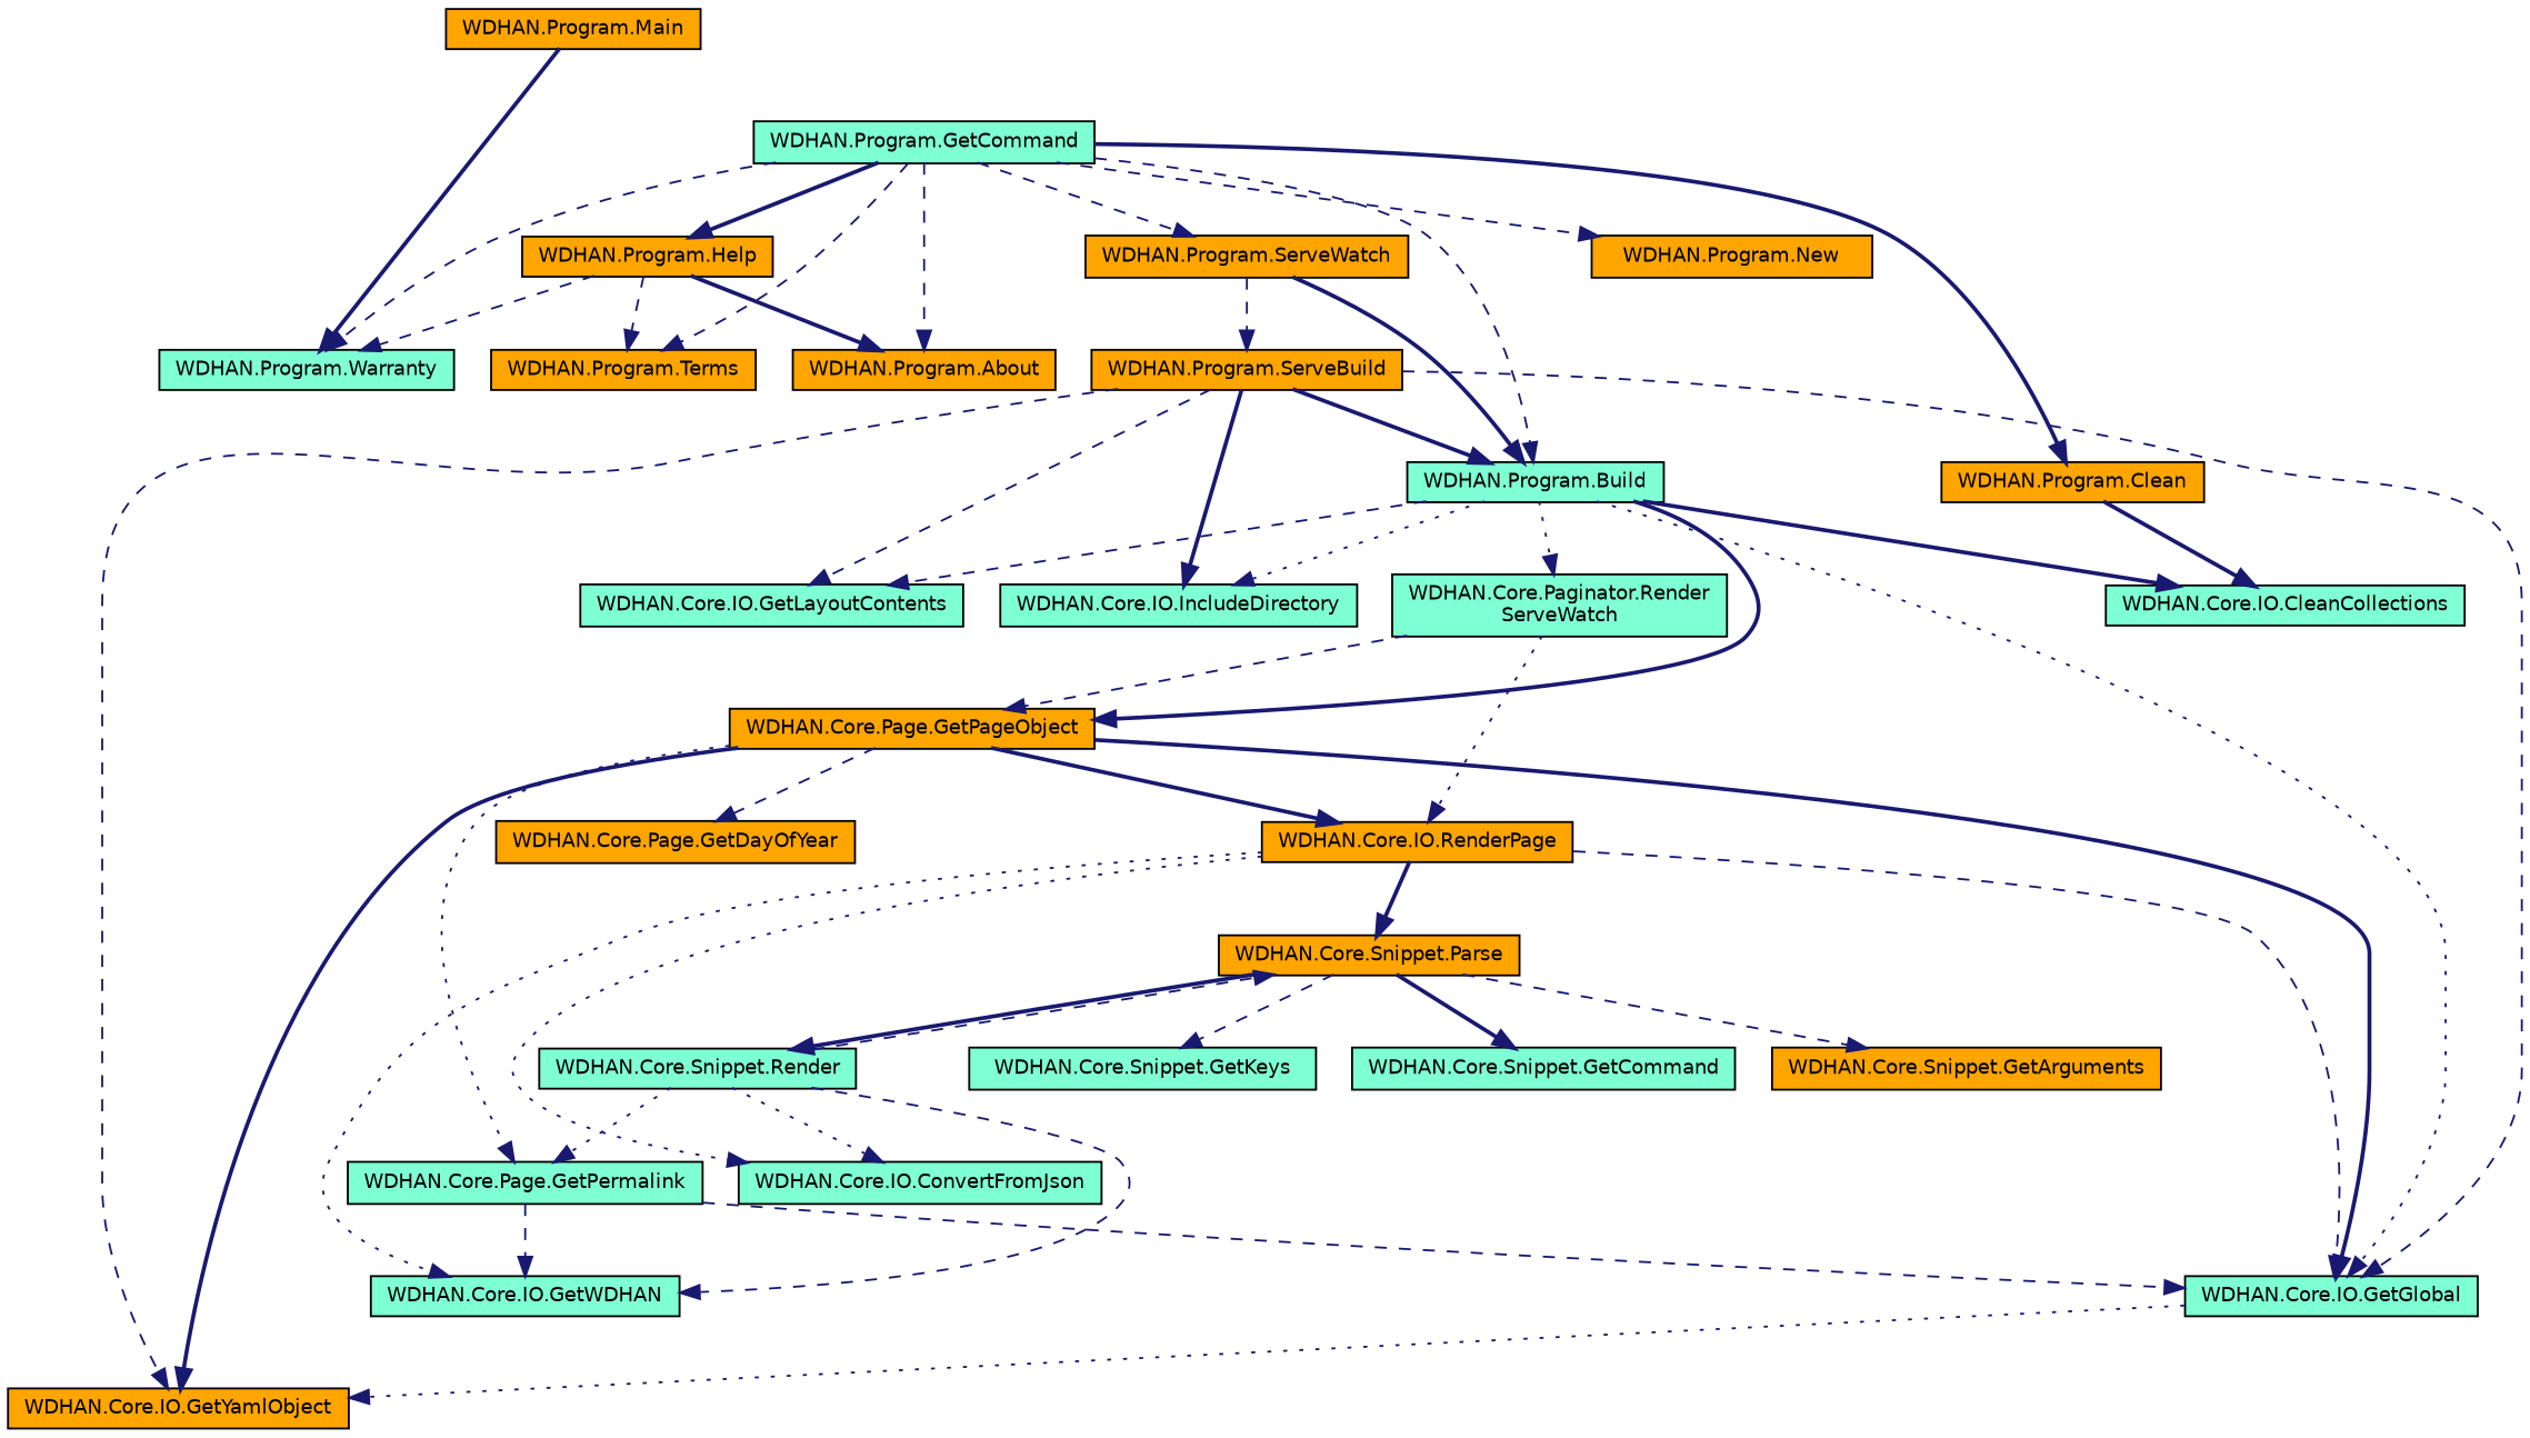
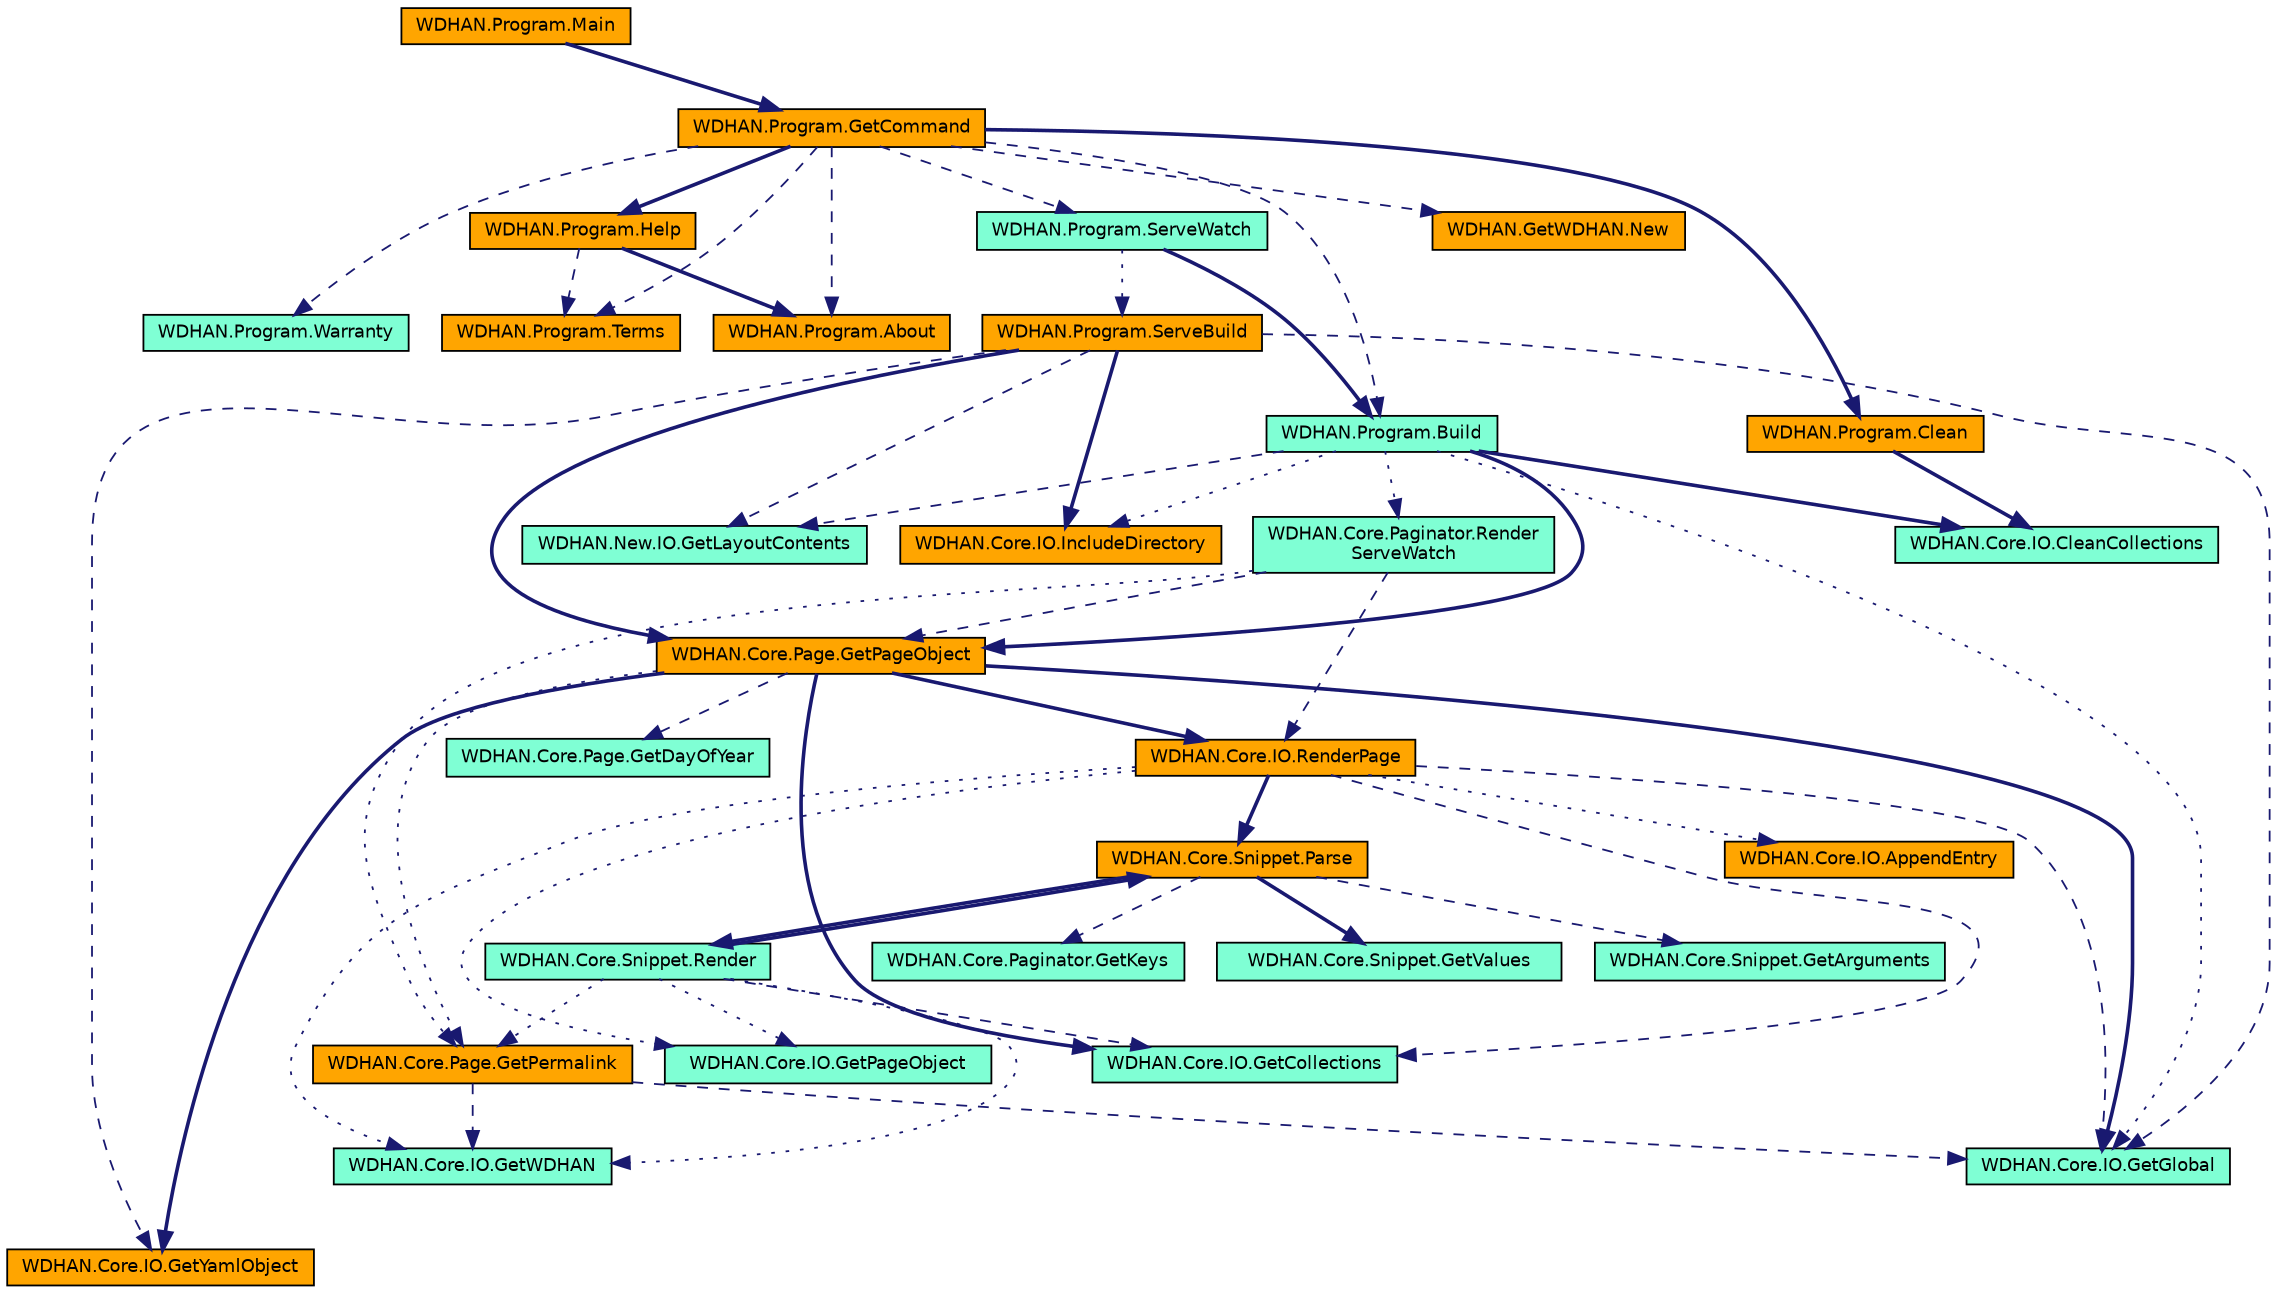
  digraph {
    rankdir=TB
    node [color=black fillcolor=orange fontname=Helvetica fontsize=10 shape=record style=filled]
    edge [color=midnightblue fontname=Helvetica fontsize=10 labelfontname=Helvetica labelfontsize=10 style=dashed]
    n1 [fontcolor=black height=0.2 label="WDHAN.Program.Main" width=0.4]
-   n2 [fillcolor=aquamarine height=0.2 label="WDHAN.Program.GetCommand" width=0.4]
+   n2 [height=0.2 label="WDHAN.Program.GetCommand" width=0.4]
    n3 [height=0.2 label="WDHAN.Program.About" width=0.4]
    n4 [fillcolor=aquamarine height=0.2 label="WDHAN.Program.Build" width=0.4]
    n5 [height=0.2 label="WDHAN.Program.Clean" width=0.4]
    n6 [height=0.2 label="WDHAN.Program.Help" width=0.4]
    n7 [height=0.2 label="WDHAN.Program.Terms" width=0.4]
    n8 [fillcolor=aquamarine height=0.2 label="WDHAN.Program.Warranty" width=0.4]
-   n9 [height=0.2 label="WDHAN.Program.New" width=0.4]
-   n10 [height=0.2 label="WDHAN.Program.ServeWatch" width=0.4]
+   n9 [height=0.2 label="WDHAN.GetWDHAN.New" width=0.4]
+   n10 [fillcolor=aquamarine height=0.2 label="WDHAN.Program.ServeWatch" width=0.4]
    n11 [fillcolor=aquamarine height=0.2 label="WDHAN.Core.IO.CleanCollections" width=0.4]
    n12 [fillcolor=aquamarine height=0.2 label="WDHAN.Core.IO.GetGlobal" width=0.4]
-   n13 [fillcolor=aquamarine height=0.2 label="WDHAN.Core.IO.GetLayoutContents" width=0.4]
+   n13 [fillcolor=aquamarine height=0.2 label="WDHAN.New.IO.GetLayoutContents" width=0.4]
    n14 [height=0.2 label="WDHAN.Core.Page.GetPageObject" width=0.4]
-   n15 [fillcolor=aquamarine height=0.2 label="WDHAN.Core.IO.IncludeDirectory" width=0.4]
+   n15 [height=0.2 label="WDHAN.Core.IO.IncludeDirectory" width=0.4]
    n16 [fillcolor=aquamarine height=0.2 label="WDHAN.Core.Paginator.Render\lServeWatch" width=0.4]
    n17 [height=0.2 label="WDHAN.Program.ServeBuild" width=0.4]
    n18 [height=0.2 label="WDHAN.Core.IO.GetYamlObject" width=0.4]
-   n20 [height=0.2 label="WDHAN.Core.Page.GetDayOfYear" width=0.4]
-   n21 [fillcolor=aquamarine height=0.2 label="WDHAN.Core.Page.GetPermalink" width=0.4]
+   n19 [fillcolor=aquamarine height=0.2 label="WDHAN.Core.IO.GetCollections" width=0.4]
+   n20 [fillcolor=aquamarine height=0.2 label="WDHAN.Core.Page.GetDayOfYear" width=0.4]
+   n21 [height=0.2 label="WDHAN.Core.Page.GetPermalink" width=0.4]
    n22 [height=0.2 label="WDHAN.Core.IO.RenderPage" width=0.4]
    n23 [fillcolor=aquamarine height=0.2 label="WDHAN.Core.IO.GetWDHAN" width=0.4]
-   n25 [fillcolor=aquamarine height=0.2 label="WDHAN.Core.IO.ConvertFromJson" width=0.4]
+   n24 [height=0.2 label="WDHAN.Core.IO.AppendEntry" width=0.4]
+   n25 [fillcolor=aquamarine height=0.2 label="WDHAN.Core.IO.GetPageObject" width=0.4]
    n26 [height=0.2 label="WDHAN.Core.Snippet.Parse" width=0.4]
-   n27 [height=0.2 label="WDHAN.Core.Snippet.GetArguments" width=0.4]
-   n28 [fillcolor=aquamarine height=0.2 label="WDHAN.Core.Snippet.GetKeys" width=0.4]
-   n29 [fillcolor=aquamarine height=0.2 label="WDHAN.Core.Snippet.GetCommand" width=0.4]
+   n27 [fillcolor=aquamarine height=0.2 label="WDHAN.Core.Snippet.GetArguments" width=0.4]
+   n28 [fillcolor=aquamarine height=0.2 label="WDHAN.Core.Paginator.GetKeys" width=0.4]
+   n29 [fillcolor=aquamarine height=0.2 label="WDHAN.Core.Snippet.GetValues" width=0.4]
    n30 [fillcolor=aquamarine height=0.2 label="WDHAN.Core.Snippet.Render" width=0.4]
-   n1 -> n8 [style=bold]
+   n1 -> n2 [style=bold]
    n2 -> n3
    n2 -> n4
    n2 -> n5 [style=bold]
    n2 -> n6 [style=bold]
    n2 -> n7
    n2 -> n8
    n2 -> n9
    n2 -> n10
    n4 -> n11 [style=bold]
    n4 -> n12 [style=dotted]
    n4 -> n13
    n4 -> n14 [style=bold]
    n4 -> n15 [style=dotted]
    n4 -> n16 [style=dotted]
    n5 -> n11 [style=bold]
    n6 -> n3 [style=bold]
    n6 -> n7
-   n6 -> n8
    n10 -> n4 [style=bold]
-   n10 -> n17
-   n12 -> n18 [style=dotted]
+   n10 -> n17 [style=dotted]
    n14 -> n12 [style=bold]
    n14 -> n18 [style=bold]
+   n14 -> n19 [style=bold]
    n14 -> n20
    n14 -> n21 [style=dotted]
    n14 -> n22 [style=bold]
    n16 -> n14
-   n16 -> n22 [style=dotted]
+   n16 -> n21 [style=dotted]
+   n16 -> n22
    n17 -> n12
    n17 -> n13
-   n17 -> n4 [style=bold]
+   n17 -> n14 [style=bold]
    n17 -> n15 [style=bold]
    n17 -> n18
    n21 -> n12
    n21 -> n23
    n22 -> n12
+   n22 -> n19
    n22 -> n23 [style=dotted]
+   n22 -> n24 [style=dotted]
    n22 -> n25 [style=dotted]
    n22 -> n26 [style=bold]
    n26 -> n27
    n26 -> n28
    n26 -> n29 [style=bold]
    n26 -> n30 [style=bold]
+   n30 -> n19
    n30 -> n21 [style=dotted]
-   n30 -> n23
+   n30 -> n23 [style=dotted]
    n30 -> n25 [style=dotted]
-   n30 -> n26
+   n30 -> n26 [style=bold]
  }
